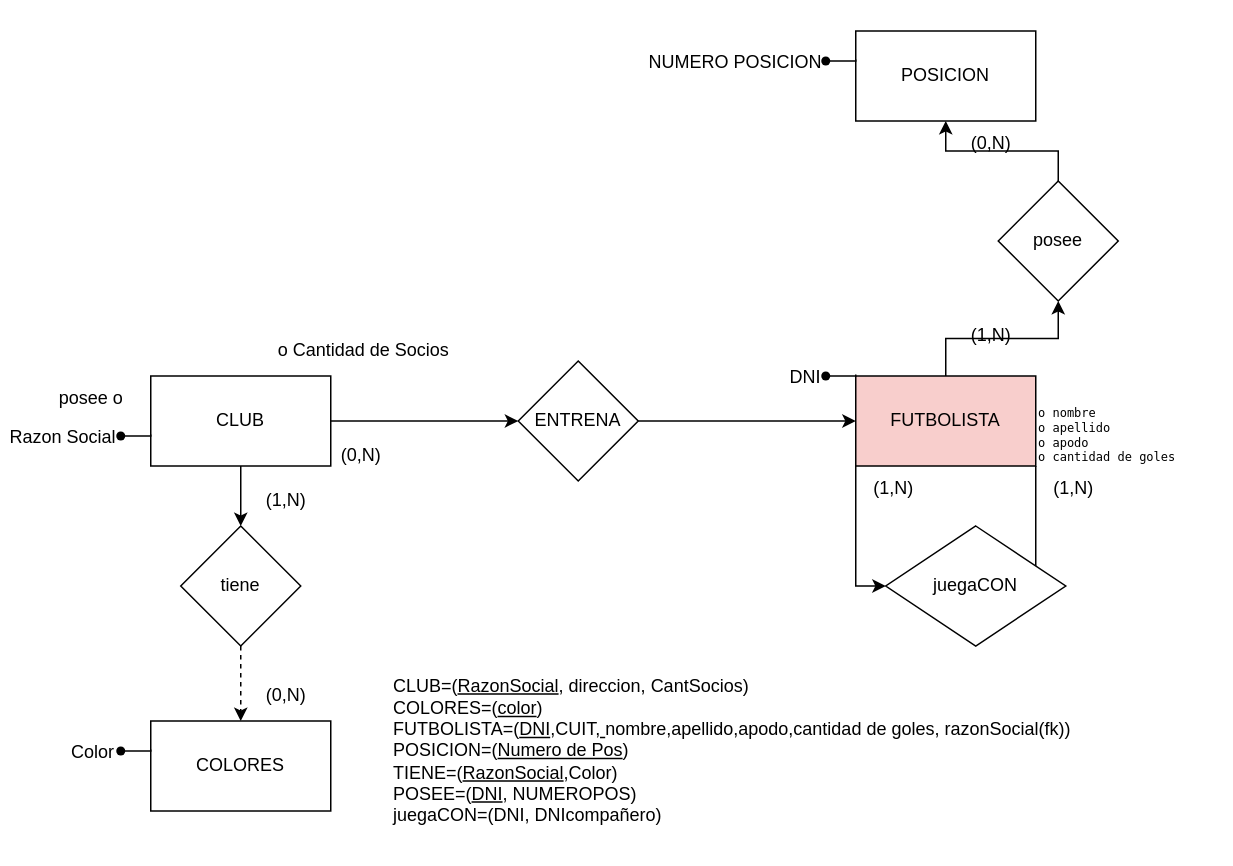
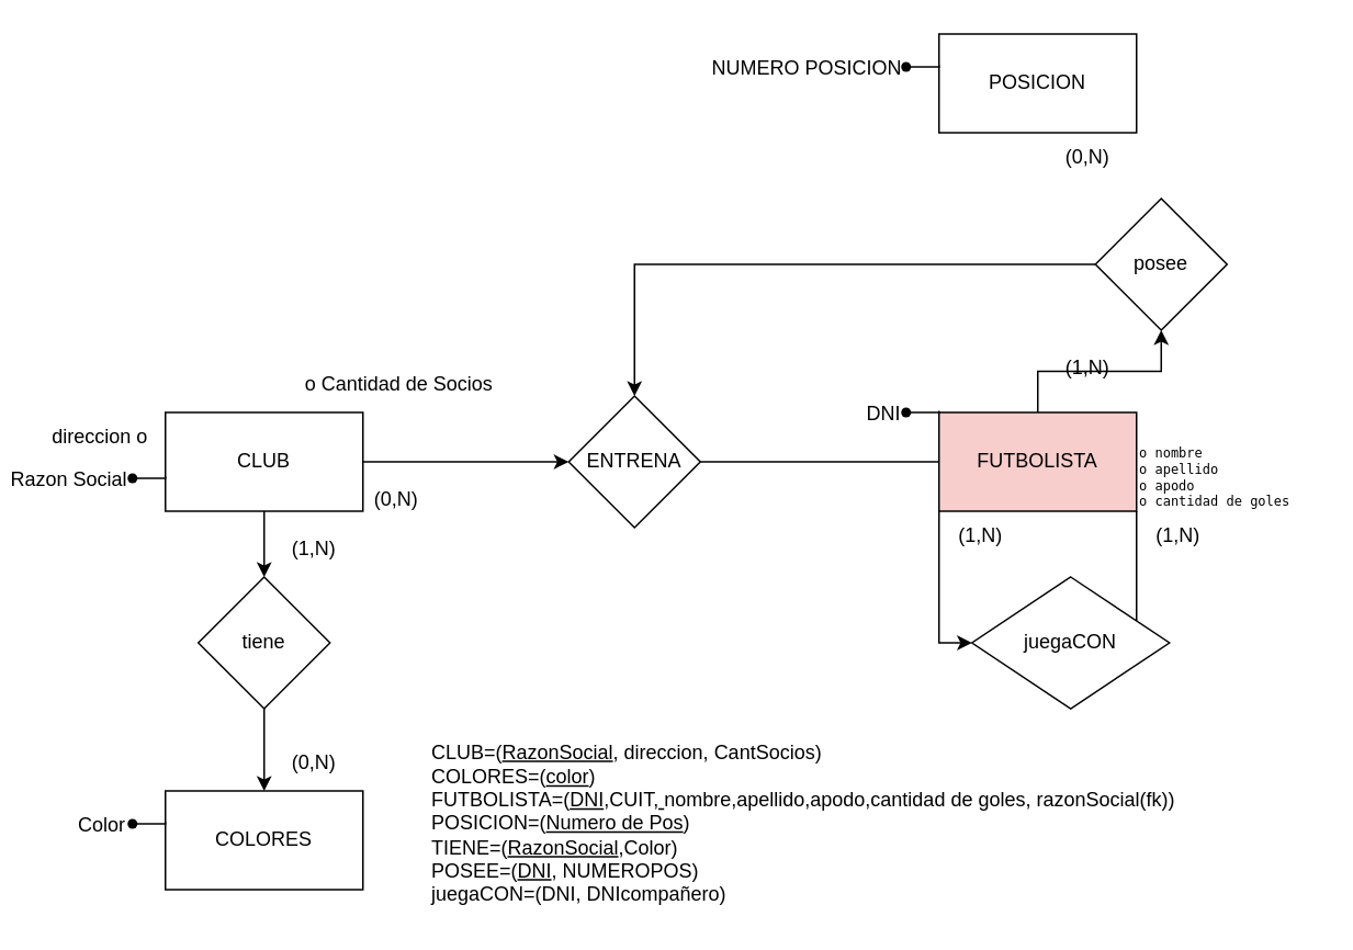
  <mxCell id="0" />
  <mxCell id="1" parent="0" />
  <mxCell id="2" value="" style="edgeStyle=orthogonalEdgeStyle;rounded=0;orthogonalLoop=1;jettySize=auto;html=1;" edge="1" parent="1" source="4" target="11"><mxGeometry relative="1" as="geometry" /></mxCell>
  <mxCell id="3" value="" style="edgeStyle=orthogonalEdgeStyle;rounded=0;orthogonalLoop=1;jettySize=auto;html=1;" edge="1" parent="1" source="4" target="13"><mxGeometry relative="1" as="geometry" /></mxCell>
  <mxCell id="4" value="CLUB" style="whiteSpace=wrap;html=1;" vertex="1" parent="1"><mxGeometry x="100" y="250" width="120" height="60" as="geometry" /></mxCell>
  <mxCell id="5" style="edgeStyle=orthogonalEdgeStyle;rounded=0;orthogonalLoop=1;jettySize=auto;html=1;entryX=0;entryY=0.5;entryDx=0;entryDy=0;" edge="1" parent="1" source="8" target="9"><mxGeometry relative="1" as="geometry"><Array as="points"><mxPoint x="570" y="390" /></Array></mxGeometry></mxCell>
  <mxCell id="6" style="edgeStyle=orthogonalEdgeStyle;rounded=0;orthogonalLoop=1;jettySize=auto;html=1;entryX=1;entryY=0.5;entryDx=0;entryDy=0;exitX=1;exitY=1;exitDx=0;exitDy=0;" edge="1" parent="1" source="8" target="9"><mxGeometry relative="1" as="geometry"><Array as="points"><mxPoint x="690" y="390" /></Array></mxGeometry></mxCell>
  <mxCell id="7" value="" style="edgeStyle=orthogonalEdgeStyle;rounded=0;orthogonalLoop=1;jettySize=auto;html=1;" edge="1" parent="1" source="8" target="29"><mxGeometry relative="1" as="geometry" /></mxCell>
  <mxCell id="8" value="FUTBOLISTA" style="whiteSpace=wrap;html=1;fillColor=#f8cecc;" vertex="1" parent="1"><mxGeometry x="570" y="250" width="120" height="60" as="geometry" /></mxCell>
  <mxCell id="9" value="juegaCON" style="rhombus;whiteSpace=wrap;html=1;" vertex="1" parent="1"><mxGeometry x="590" y="350" width="120" height="80" as="geometry" /></mxCell>
- <mxCell id="10" style="edgeStyle=orthogonalEdgeStyle;rounded=0;orthogonalLoop=1;jettySize=auto;html=1;entryX=0;entryY=0.5;entryDx=0;entryDy=0;" edge="1" parent="1" source="11" target="8"><mxGeometry relative="1" as="geometry" /></mxCell>
+ <mxCell id="10" style="edgeStyle=orthogonalEdgeStyle;rounded=0;orthogonalLoop=1;jettySize=auto;html=1;entryX=0;entryY=0.5;entryDx=0;entryDy=0;endArrow=none;" edge="1" parent="1" source="11" target="8"><mxGeometry relative="1" as="geometry" /></mxCell>
  <mxCell id="11" value="ENTRENA" style="rhombus;whiteSpace=wrap;html=1;" vertex="1" parent="1"><mxGeometry x="345" y="240" width="80" height="80" as="geometry" /></mxCell>
- <mxCell id="12" value="" style="edgeStyle=orthogonalEdgeStyle;rounded=0;orthogonalLoop=1;jettySize=auto;html=1;dashed=1;" edge="1" parent="1" source="13" target="14"><mxGeometry relative="1" as="geometry" /></mxCell>
+ <mxCell id="12" value="" style="edgeStyle=orthogonalEdgeStyle;rounded=0;orthogonalLoop=1;jettySize=auto;html=1;" edge="1" parent="1" source="13" target="14"><mxGeometry relative="1" as="geometry" /></mxCell>
  <mxCell id="13" value="tiene" style="rhombus;whiteSpace=wrap;html=1;" vertex="1" parent="1"><mxGeometry x="120" y="350" width="80" height="80" as="geometry" /></mxCell>
  <mxCell id="14" value="COLORES" style="whiteSpace=wrap;html=1;" vertex="1" parent="1"><mxGeometry x="100" y="480" width="120" height="60" as="geometry" /></mxCell>
  <mxCell id="15" value="Color           " style="shape=waypoint;sketch=0;size=6;pointerEvents=1;points=[];fillColor=none;resizable=0;rotatable=0;perimeter=centerPerimeter;snapToPoint=1;" vertex="1" parent="1"><mxGeometry x="70" y="490" width="20" height="20" as="geometry" /></mxCell>
  <mxCell id="16" style="edgeStyle=orthogonalEdgeStyle;rounded=0;orthogonalLoop=1;jettySize=auto;html=1;entryX=0;entryY=0.323;entryDx=0;entryDy=0;entryPerimeter=0;endArrow=none;endFill=0;" edge="1" source="15" parent="1"><mxGeometry relative="1" as="geometry"><mxPoint x="100" y="499" as="targetPoint" /></mxGeometry></mxCell>
  <mxCell id="17" value="(1,N)" style="text;html=1;align=center;verticalAlign=middle;resizable=0;points=[];autosize=1;strokeColor=none;fillColor=none;" vertex="1" parent="1"><mxGeometry x="165" y="318" width="50" height="30" as="geometry" /></mxCell>
  <mxCell id="18" value="(0,N)" style="text;html=1;align=center;verticalAlign=middle;resizable=0;points=[];autosize=1;strokeColor=none;fillColor=none;" vertex="1" parent="1"><mxGeometry x="165" y="448" width="50" height="30" as="geometry" /></mxCell>
  <mxCell id="19" value="(0,N)" style="text;html=1;align=center;verticalAlign=middle;resizable=0;points=[];autosize=1;strokeColor=none;fillColor=none;" vertex="1" parent="1"><mxGeometry x="215" y="288" width="50" height="30" as="geometry" /></mxCell>
  <mxCell id="20" value="(1,N)" style="text;html=1;align=center;verticalAlign=middle;resizable=0;points=[];autosize=1;strokeColor=none;fillColor=none;" vertex="1" parent="1"><mxGeometry x="570" y="310" width="50" height="30" as="geometry" /></mxCell>
  <mxCell id="21" value="(1,N)" style="text;html=1;align=center;verticalAlign=middle;resizable=0;points=[];autosize=1;strokeColor=none;fillColor=none;" vertex="1" parent="1"><mxGeometry x="690" y="310" width="50" height="30" as="geometry" /></mxCell>
  <mxCell id="22" value="&lt;span style=&quot;background-color: initial;&quot;&gt;&amp;nbsp; &amp;nbsp; &amp;nbsp; &amp;nbsp; &amp;nbsp; &amp;nbsp; &amp;nbsp; &amp;nbsp; o Cantidad de Socios&lt;/span&gt;&lt;div&gt;&lt;br&gt;&lt;/div&gt;" style="text;html=1;align=center;verticalAlign=middle;resizable=0;points=[];autosize=1;strokeColor=none;fillColor=none;" vertex="1" parent="1"><mxGeometry x="120" y="220" width="190" height="40" as="geometry" /></mxCell>
- <mxCell id="23" value="posee o" style="text;html=1;align=center;verticalAlign=middle;resizable=0;points=[];autosize=1;strokeColor=none;fillColor=none;" vertex="1" parent="1"><mxGeometry x="20" y="250" width="80" height="30" as="geometry" /></mxCell>
+ <mxCell id="23" value="direccion o" style="text;html=1;align=center;verticalAlign=middle;resizable=0;points=[];autosize=1;strokeColor=none;fillColor=none;" vertex="1" parent="1"><mxGeometry x="20" y="250" width="80" height="30" as="geometry" /></mxCell>
  <mxCell id="24" value="Razon Social                       " style="shape=waypoint;sketch=0;size=6;pointerEvents=1;points=[];fillColor=none;resizable=0;rotatable=0;perimeter=centerPerimeter;snapToPoint=1;" vertex="1" parent="1"><mxGeometry x="70" y="280" width="20" height="20" as="geometry" /></mxCell>
  <mxCell id="25" style="edgeStyle=orthogonalEdgeStyle;rounded=0;orthogonalLoop=1;jettySize=auto;html=1;entryX=0;entryY=0.323;entryDx=0;entryDy=0;entryPerimeter=0;endArrow=none;endFill=0;" edge="1" source="24" parent="1"><mxGeometry relative="1" as="geometry"><mxPoint x="100" y="289" as="targetPoint" /></mxGeometry></mxCell>
  <mxCell id="26" value="DNI        " style="shape=waypoint;sketch=0;size=6;pointerEvents=1;points=[];fillColor=none;resizable=0;rotatable=0;perimeter=centerPerimeter;snapToPoint=1;" vertex="1" parent="1"><mxGeometry x="540" y="240" width="20" height="20" as="geometry" /></mxCell>
  <mxCell id="27" style="edgeStyle=orthogonalEdgeStyle;rounded=0;orthogonalLoop=1;jettySize=auto;html=1;entryX=0;entryY=0.323;entryDx=0;entryDy=0;entryPerimeter=0;endArrow=none;endFill=0;" edge="1" source="26" parent="1"><mxGeometry relative="1" as="geometry"><mxPoint x="570" y="249" as="targetPoint" /></mxGeometry></mxCell>
- <mxCell id="28" value="" style="edgeStyle=orthogonalEdgeStyle;rounded=0;orthogonalLoop=1;jettySize=auto;html=1;" edge="1" parent="1" source="29" target="30"><mxGeometry relative="1" as="geometry" /></mxCell>
+ <mxCell id="28" value="" style="edgeStyle=orthogonalEdgeStyle;rounded=0;orthogonalLoop=1;jettySize=auto;html=1;" edge="1" parent="1" source="29" target="11"><mxGeometry relative="1" as="geometry" /></mxCell>
  <mxCell id="29" value="posee" style="rhombus;whiteSpace=wrap;html=1;" vertex="1" parent="1"><mxGeometry x="665" y="120" width="80" height="80" as="geometry" /></mxCell>
  <mxCell id="30" value="POSICION" style="whiteSpace=wrap;html=1;" vertex="1" parent="1"><mxGeometry x="570" y="20" width="120" height="60" as="geometry" /></mxCell>
  <mxCell id="31" value="NUMERO POSICION                                    " style="shape=waypoint;sketch=0;size=6;pointerEvents=1;points=[];fillColor=none;resizable=0;rotatable=0;perimeter=centerPerimeter;snapToPoint=1;" vertex="1" parent="1"><mxGeometry x="540" y="30" width="20" height="20" as="geometry" /></mxCell>
  <mxCell id="32" style="edgeStyle=orthogonalEdgeStyle;rounded=0;orthogonalLoop=1;jettySize=auto;html=1;entryX=0;entryY=0.323;entryDx=0;entryDy=0;entryPerimeter=0;endArrow=none;endFill=0;" edge="1" source="31" parent="1"><mxGeometry relative="1" as="geometry"><mxPoint x="570" y="39" as="targetPoint" /></mxGeometry></mxCell>
  <mxCell id="33" value="(1,N)" style="text;html=1;align=center;verticalAlign=middle;resizable=0;points=[];autosize=1;strokeColor=none;fillColor=none;" vertex="1" parent="1"><mxGeometry x="635" y="208" width="50" height="30" as="geometry" /></mxCell>
  <mxCell id="34" value="(0,N)" style="text;html=1;align=center;verticalAlign=middle;resizable=0;points=[];autosize=1;strokeColor=none;fillColor=none;" vertex="1" parent="1"><mxGeometry x="635" y="80" width="50" height="30" as="geometry" /></mxCell>
  <mxCell id="35" value="&lt;pre style=&quot;font-size: 8px;&quot;&gt;&lt;font style=&quot;font-size: 8px;&quot;&gt;o nombre&lt;br&gt;&lt;/font&gt;&lt;font style=&quot;font-size: 8px;&quot;&gt;o apellido&lt;br&gt;&lt;/font&gt;&lt;font style=&quot;font-size: 8px;&quot;&gt;o apodo&lt;br&gt;&lt;/font&gt;&lt;font style=&quot;font-size: 8px;&quot;&gt;o cantidad de goles&lt;/font&gt;&lt;/pre&gt;" style="text;html=1;align=left;verticalAlign=middle;resizable=0;points=[];autosize=1;strokeColor=none;fillColor=none;" vertex="1" parent="1"><mxGeometry x="690" y="255" width="110" height="70" as="geometry" /></mxCell>
  <mxCell id="36" value="CLUB=(&lt;u&gt;RazonSocial&lt;/u&gt;, direccion, CantSocios)&lt;div style=&quot;&quot;&gt;COLORES=(&lt;u&gt;color&lt;/u&gt;)&lt;/div&gt;&lt;div style=&quot;&quot;&gt;FUTBOLISTA=(&lt;u&gt;DNI&lt;/u&gt;,CUIT&lt;u&gt;, &lt;/u&gt;nombre,apellido,apodo,cantidad de goles, razonSocial(fk))&lt;/div&gt;&lt;div style=&quot;&quot;&gt;POSICION=(&lt;u&gt;Numero de Pos&lt;/u&gt;)&lt;/div&gt;&lt;div style=&quot;&quot;&gt;TIENE=(&lt;u&gt;RazonSocial&lt;/u&gt;,Color)&lt;/div&gt;&lt;div style=&quot;&quot;&gt;POSEE=(&lt;u&gt;DNI&lt;/u&gt;, NUMEROPOS)&lt;/div&gt;&lt;div style=&quot;&quot;&gt;juegaCON=(DNI, DNIcompañero)&lt;/div&gt;" style="text;html=1;align=left;verticalAlign=middle;resizable=0;points=[];autosize=1;strokeColor=none;fillColor=none;" vertex="1" parent="1"><mxGeometry x="260" y="445" width="480" height="110" as="geometry" /></mxCell>
